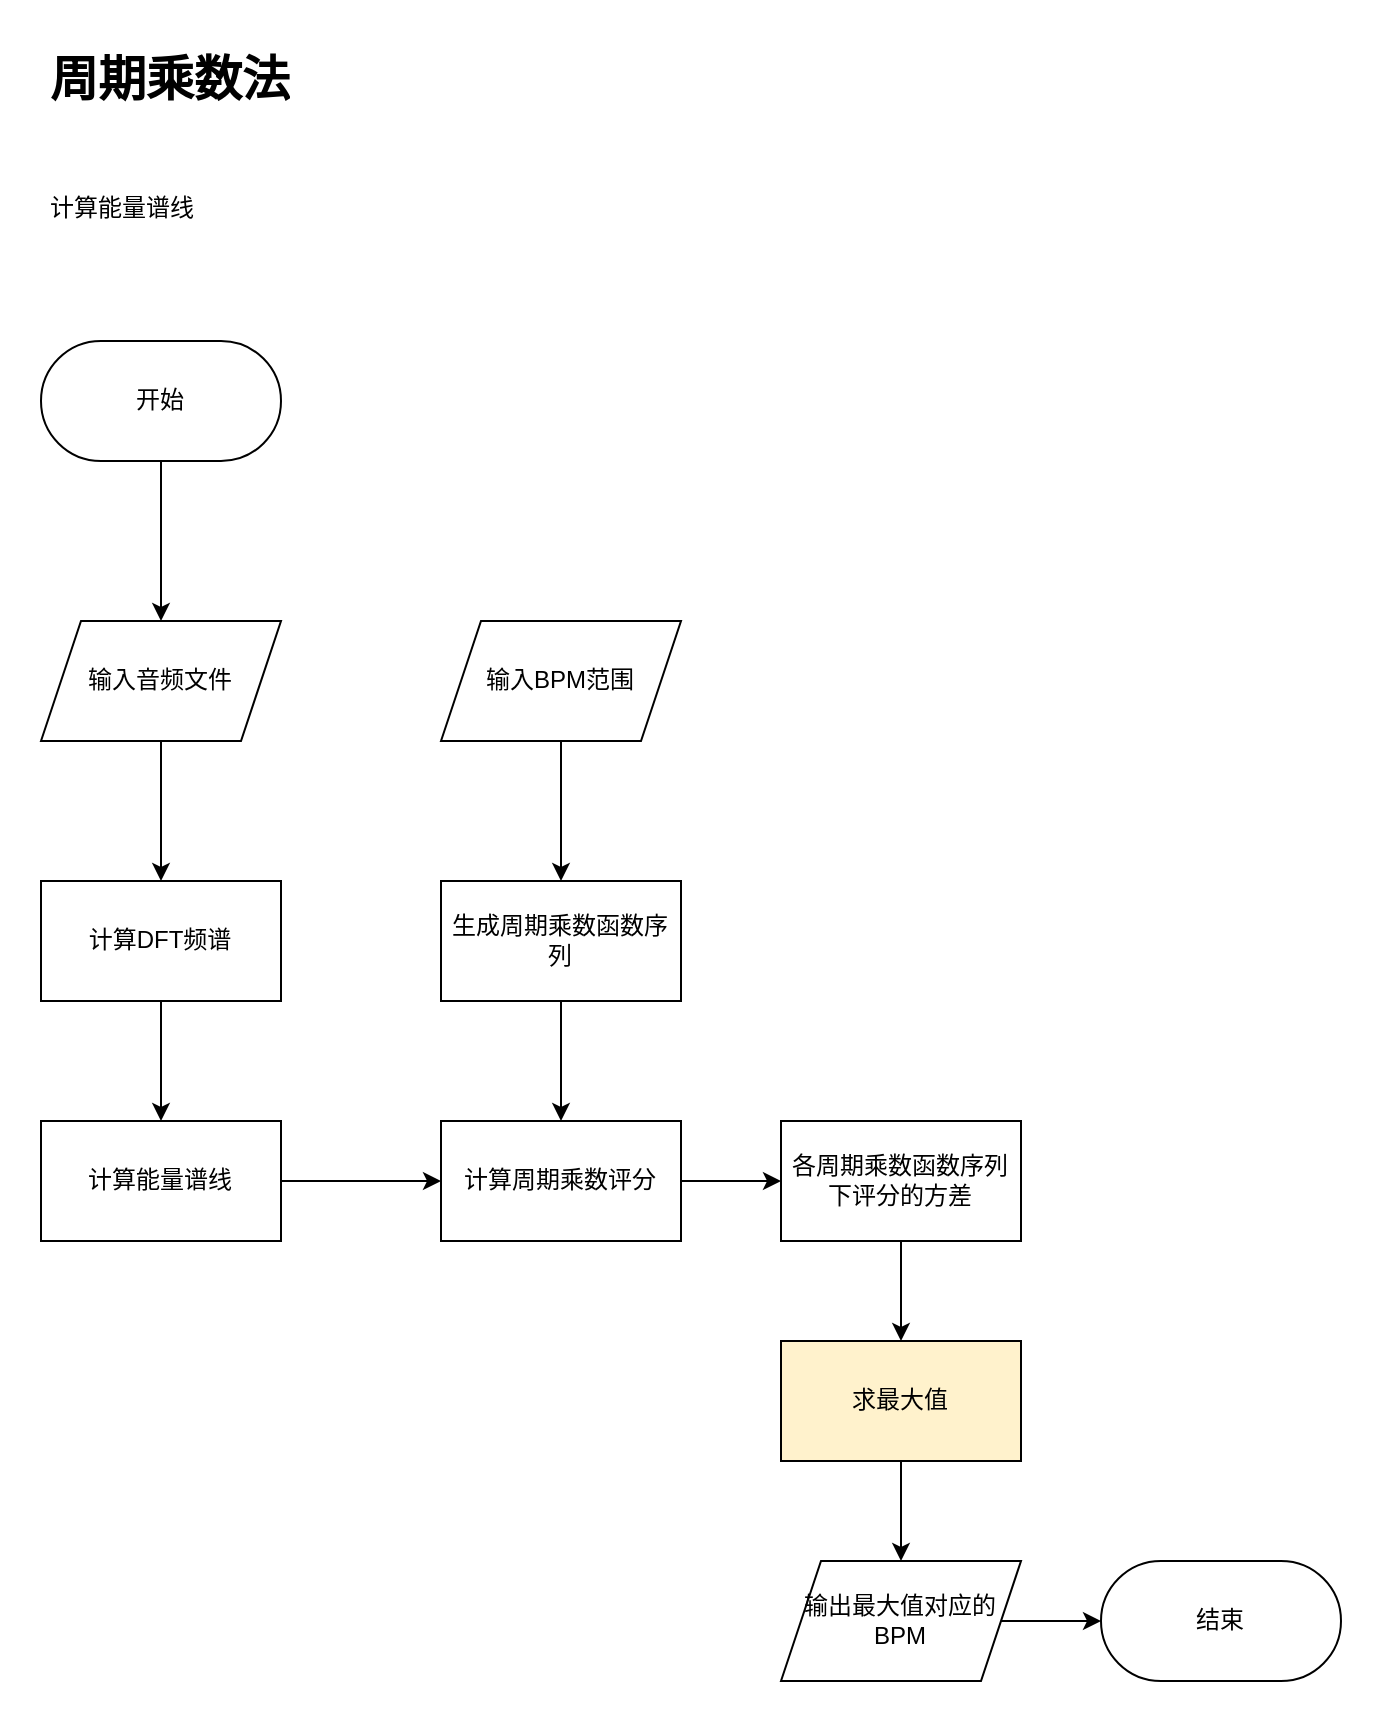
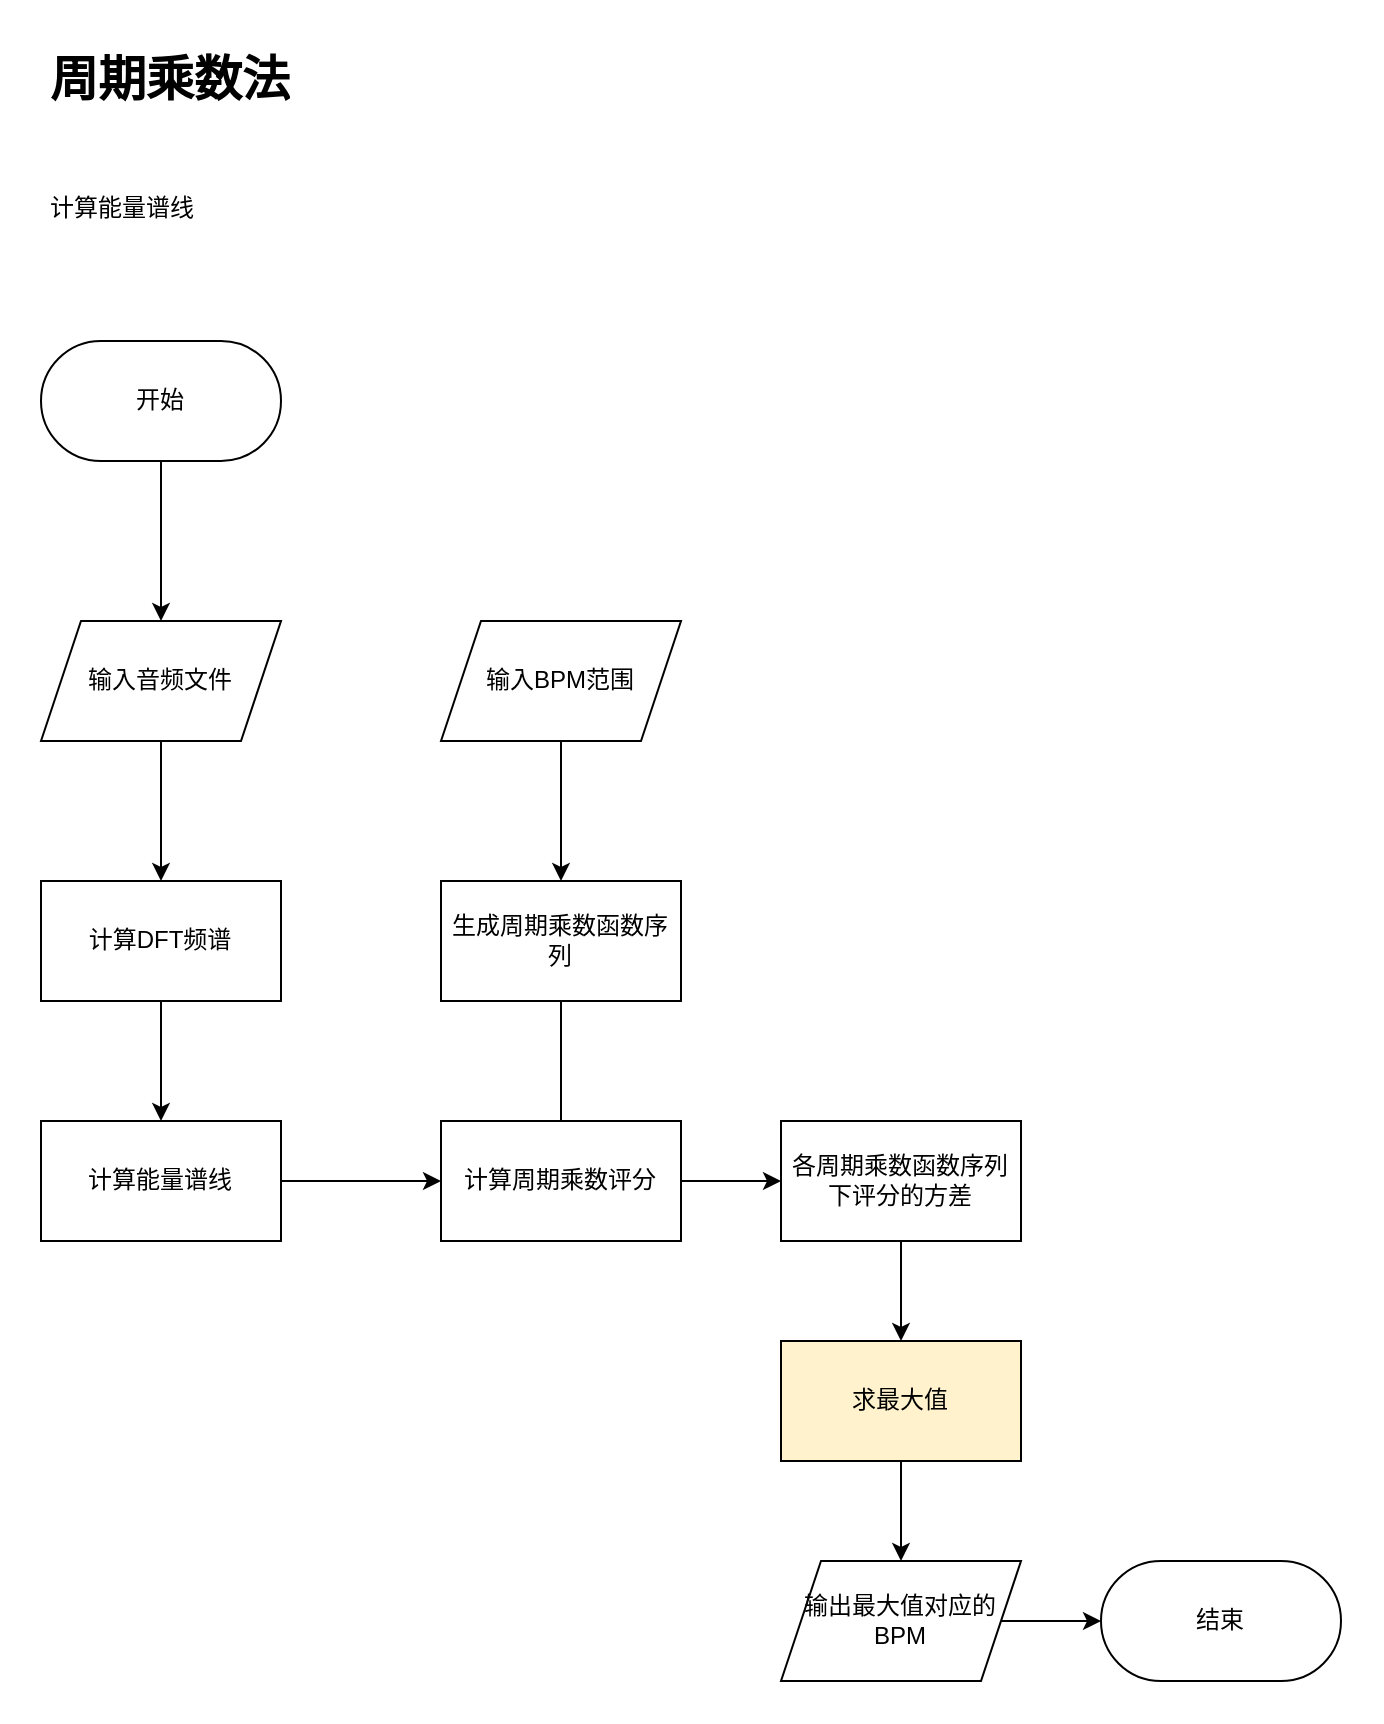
  <mxCell id="0" />
  <mxCell id="1" parent="0" />
  <mxCell id="2" value="&lt;h1&gt;周期乘数法&lt;/h1&gt;&lt;div&gt;&lt;br&gt;&lt;/div&gt;&lt;p&gt;计算能量谱线&lt;/p&gt;" style="text;html=1;strokeColor=none;fillColor=none;spacing=5;spacingTop=-20;whiteSpace=wrap;overflow=hidden;rounded=0;" vertex="1" parent="1"><mxGeometry x="20" y="20" width="190" height="120" as="geometry" /></mxCell>
  <mxCell id="3" style="edgeStyle=orthogonalEdgeStyle;rounded=0;orthogonalLoop=1;jettySize=auto;html=1;" edge="1" parent="1" source="4" target="6"><mxGeometry relative="1" as="geometry" /></mxCell>
  <mxCell id="4" value="开始" style="rounded=1;whiteSpace=wrap;html=1;arcSize=50;" vertex="1" parent="1"><mxGeometry x="20" y="170" width="120" height="60" as="geometry" /></mxCell>
  <mxCell id="5" style="edgeStyle=orthogonalEdgeStyle;rounded=0;orthogonalLoop=1;jettySize=auto;html=1;entryX=0.5;entryY=0;entryDx=0;entryDy=0;" edge="1" parent="1" source="6" target="8"><mxGeometry relative="1" as="geometry" /></mxCell>
  <mxCell id="6" value="输入音频文件" style="shape=parallelogram;perimeter=parallelogramPerimeter;whiteSpace=wrap;html=1;fixedSize=1;" vertex="1" parent="1"><mxGeometry x="20" y="310" width="120" height="60" as="geometry" /></mxCell>
  <mxCell id="7" style="edgeStyle=orthogonalEdgeStyle;rounded=0;orthogonalLoop=1;jettySize=auto;html=1;entryX=0.5;entryY=0;entryDx=0;entryDy=0;" edge="1" parent="1" source="8" target="10"><mxGeometry relative="1" as="geometry" /></mxCell>
  <mxCell id="8" value="计算DFT频谱" style="rounded=0;whiteSpace=wrap;html=1;" vertex="1" parent="1"><mxGeometry x="20" y="440" width="120" height="60" as="geometry" /></mxCell>
  <mxCell id="9" style="edgeStyle=orthogonalEdgeStyle;rounded=0;orthogonalLoop=1;jettySize=auto;html=1;" edge="1" parent="1" source="10" target="16"><mxGeometry relative="1" as="geometry" /></mxCell>
  <mxCell id="10" value="计算能量谱线" style="rounded=0;whiteSpace=wrap;html=1;" vertex="1" parent="1"><mxGeometry x="20" y="560" width="120" height="60" as="geometry" /></mxCell>
  <mxCell id="11" style="edgeStyle=orthogonalEdgeStyle;rounded=0;orthogonalLoop=1;jettySize=auto;html=1;" edge="1" parent="1" source="12" target="14"><mxGeometry relative="1" as="geometry" /></mxCell>
  <mxCell id="12" value="输入BPM范围" style="shape=parallelogram;perimeter=parallelogramPerimeter;whiteSpace=wrap;html=1;fixedSize=1;" vertex="1" parent="1"><mxGeometry x="220" y="310" width="120" height="60" as="geometry" /></mxCell>
- <mxCell id="13" style="edgeStyle=orthogonalEdgeStyle;rounded=0;orthogonalLoop=1;jettySize=auto;html=1;" edge="1" parent="1" source="14" target="16"><mxGeometry relative="1" as="geometry" /></mxCell>
+ <mxCell id="13" style="edgeStyle=orthogonalEdgeStyle;rounded=0;orthogonalLoop=1;jettySize=auto;html=1;endArrow=none;" edge="1" parent="1" source="14" target="16"><mxGeometry relative="1" as="geometry" /></mxCell>
  <mxCell id="14" value="生成周期乘数函数序列" style="rounded=0;whiteSpace=wrap;html=1;" vertex="1" parent="1"><mxGeometry x="220" y="440" width="120" height="60" as="geometry" /></mxCell>
  <mxCell id="15" style="edgeStyle=orthogonalEdgeStyle;rounded=0;orthogonalLoop=1;jettySize=auto;html=1;exitX=1;exitY=0.5;exitDx=0;exitDy=0;" edge="1" parent="1" source="16" target="18"><mxGeometry relative="1" as="geometry" /></mxCell>
  <mxCell id="16" value="计算周期乘数评分" style="rounded=0;whiteSpace=wrap;html=1;" vertex="1" parent="1"><mxGeometry x="220" y="560" width="120" height="60" as="geometry" /></mxCell>
  <mxCell id="17" style="edgeStyle=orthogonalEdgeStyle;rounded=0;orthogonalLoop=1;jettySize=auto;html=1;" edge="1" parent="1" source="18" target="20"><mxGeometry relative="1" as="geometry" /></mxCell>
  <mxCell id="18" value="各周期乘数函数序列下评分的方差" style="rounded=0;whiteSpace=wrap;html=1;" vertex="1" parent="1"><mxGeometry x="390" y="560" width="120" height="60" as="geometry" /></mxCell>
  <mxCell id="19" style="edgeStyle=orthogonalEdgeStyle;rounded=0;orthogonalLoop=1;jettySize=auto;html=1;" edge="1" parent="1" source="20" target="22"><mxGeometry relative="1" as="geometry" /></mxCell>
  <mxCell id="20" value="求最大值" style="rounded=0;whiteSpace=wrap;html=1;fillColor=#fff2cc;" vertex="1" parent="1"><mxGeometry x="390" y="670" width="120" height="60" as="geometry" /></mxCell>
  <mxCell id="21" style="edgeStyle=orthogonalEdgeStyle;rounded=0;orthogonalLoop=1;jettySize=auto;html=1;" edge="1" parent="1" source="22" target="23"><mxGeometry relative="1" as="geometry" /></mxCell>
  <mxCell id="22" value="输出最大值对应的BPM" style="shape=parallelogram;perimeter=parallelogramPerimeter;whiteSpace=wrap;html=1;fixedSize=1;" vertex="1" parent="1"><mxGeometry x="390" y="780" width="120" height="60" as="geometry" /></mxCell>
  <mxCell id="23" value="结束" style="rounded=1;whiteSpace=wrap;html=1;arcSize=50;" vertex="1" parent="1"><mxGeometry x="550" y="780" width="120" height="60" as="geometry" /></mxCell>
